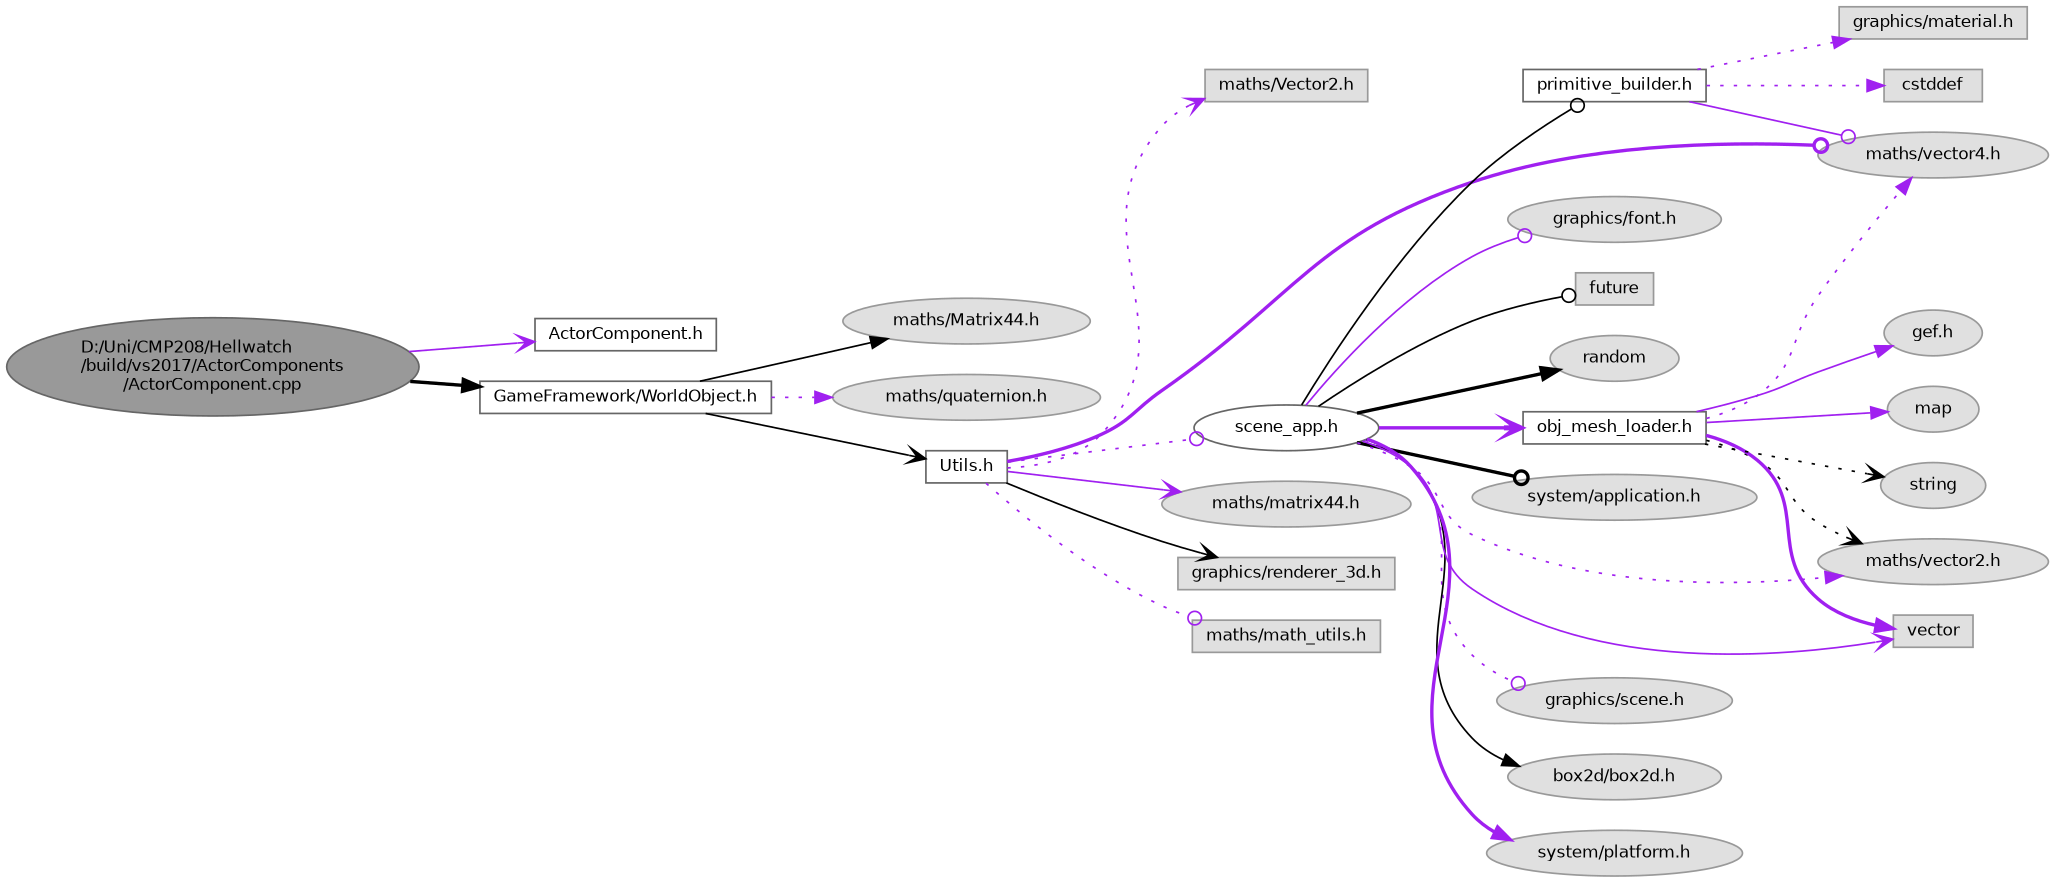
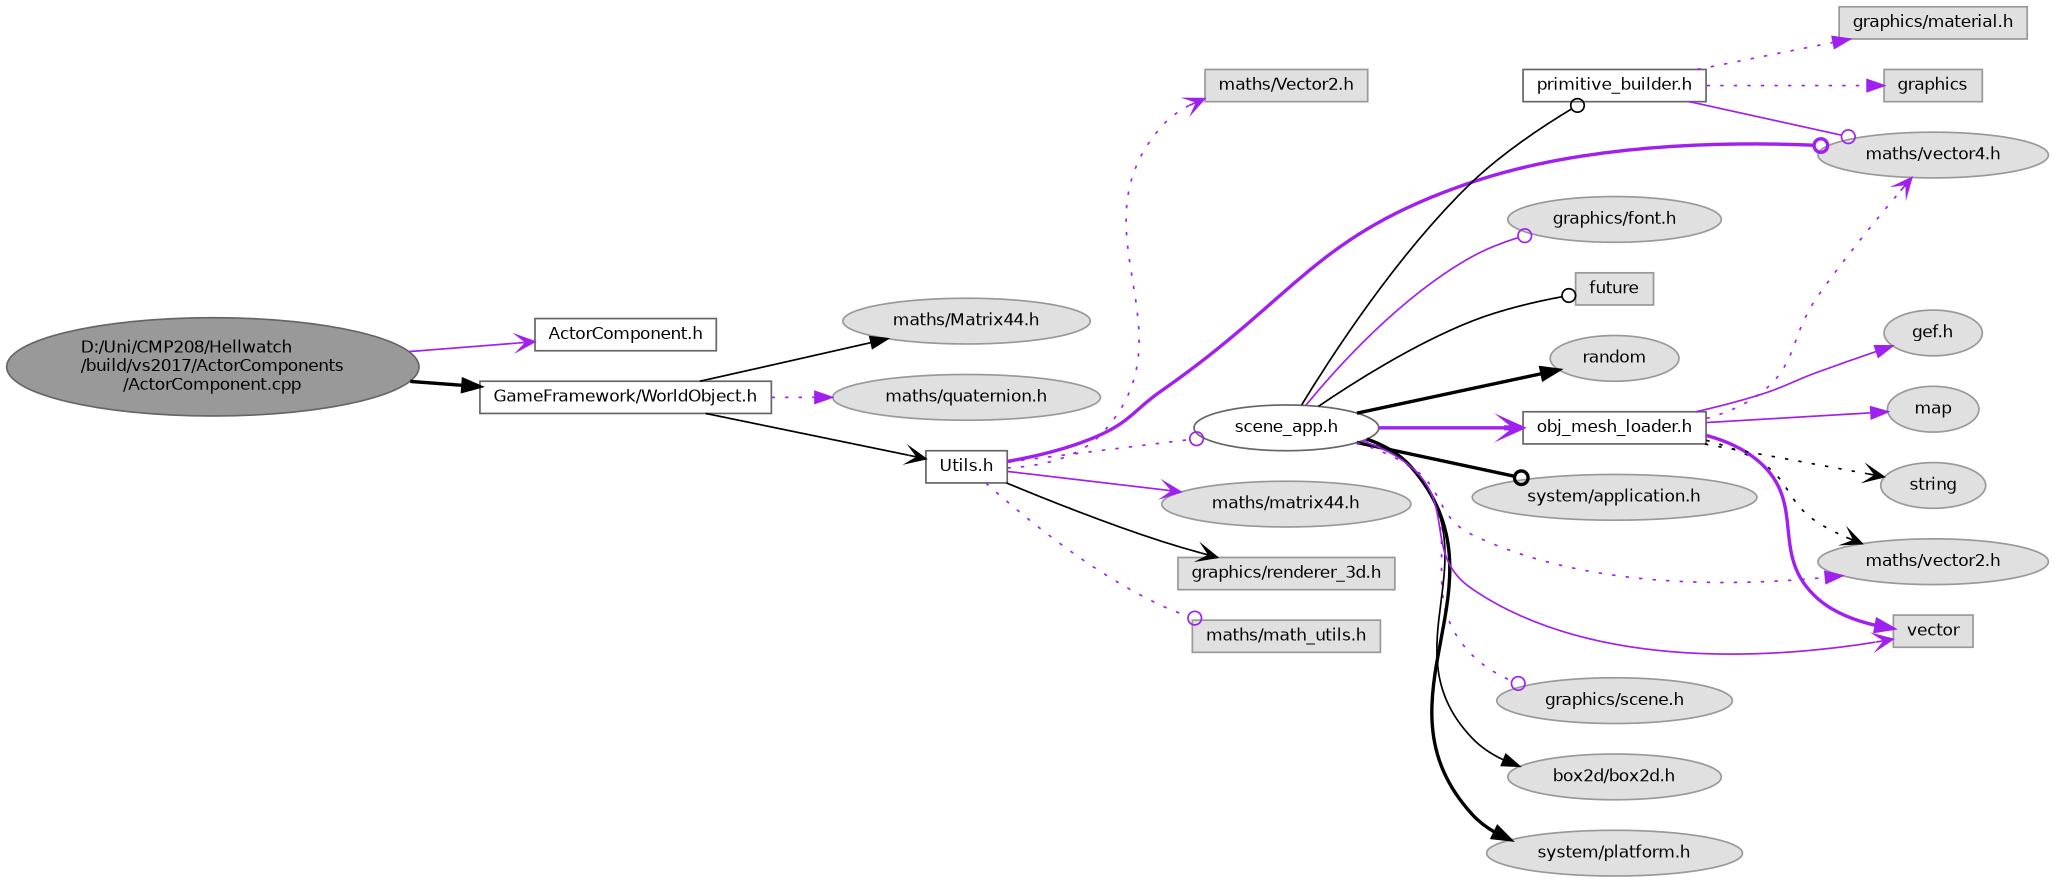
  digraph {
    rankdir=LR
    node [color=grey60 fillcolor="#E0E0E0" fontname=Helvetica fontsize=10 shape=ellipse style=filled]
    edge [arrowhead=normal color=purple fontname=Helvetica fontsize=10 labelfontname=Helvetica labelfontsize=10 style=solid]
    n1 [color=gray40 fillcolor=grey60 fontcolor=black height=0.2 label="D:/Uni/CMP208/Hellwatch\l/build/vs2017/ActorComponents\l/ActorComponent.cpp" width=0.4]
    n2 [color=grey40 fillcolor=white height=0.2 label="ActorComponent.h" shape=box width=0.4]
    n3 [color=grey40 fillcolor=white height=0.2 label="GameFramework/WorldObject.h" shape=box width=0.4]
    n4 [height=0.2 label="maths/Matrix44.h" width=0.4]
    n5 [height=0.2 label="maths/quaternion.h" width=0.4]
    n6 [color=grey40 fillcolor=white height=0.2 label="Utils.h" shape=box width=0.4]
    n7 [height=0.2 label="maths/Vector2.h" shape=box width=0.4]
    n8 [height=0.2 label="maths/vector4.h" width=0.4]
    n9 [height=0.2 label="maths/matrix44.h" width=0.4]
    n10 [height=0.2 label="graphics/renderer_3d.h" shape=box width=0.4]
    n11 [color=grey40 fillcolor=white height=0.2 label="scene_app.h" width=0.4]
    n12 [height=0.2 label="maths/math_utils.h" shape=box width=0.4]
    n13 [height=0.2 label="system/application.h" width=0.4]
    n14 [height=0.2 label="maths/vector2.h" width=0.4]
    n15 [color=grey40 fillcolor=white height=0.2 label="primitive_builder.h" shape=box width=0.4]
    n16 [height=0.2 label="graphics/scene.h" width=0.4]
    n17 [height=0.2 label="box2d/box2d.h" width=0.4]
    n18 [height=0.2 label="system/platform.h" width=0.4]
    n19 [color=grey40 fillcolor=white height=0.2 label="obj_mesh_loader.h" shape=box width=0.4]
    n20 [height=0.2 label=vector shape=box width=0.4]
    n21 [height=0.2 label="graphics/font.h" width=0.4]
    n22 [height=0.2 label=future shape=box width=0.4]
    n23 [height=0.2 label=random width=0.4]
    n24 [height=0.2 label="graphics/material.h" shape=box width=0.4]
-   n25 [height=0.2 label=cstddef shape=box width=0.4]
+   n25 [height=0.2 label=graphics shape=box width=0.4]
    n26 [height=0.2 label="gef.h" width=0.4]
    n27 [height=0.2 label=map width=0.4]
    n28 [height=0.2 label=string width=0.4]
    n1 -> n2 [arrowhead=vee]
    n1 -> n3 [color=black style=bold]
    n3 -> n4 [color=black]
    n3 -> n5 [style=dotted]
    n3 -> n6 [arrowhead=vee color=black]
    n6 -> n7 [arrowhead=vee style=dotted]
    n6 -> n8 [arrowhead=odot style=bold]
    n6 -> n9 [arrowhead=vee]
    n6 -> n10 [arrowhead=vee color=black]
    n6 -> n11 [arrowhead=odot style=dotted]
    n6 -> n12 [arrowhead=odot style=dotted]
    n11 -> n13 [arrowhead=odot color=black style=bold]
    n11 -> n14 [style=dotted]
    n11 -> n15 [arrowhead=odot color=black]
    n11 -> n16 [arrowhead=odot style=dotted]
    n11 -> n17 [color=black]
-   n11 -> n18 [style=bold]
+   n11 -> n18 [color=black style=bold]
    n11 -> n19 [arrowhead=vee style=bold]
    n11 -> n20 [arrowhead=vee]
    n11 -> n21 [arrowhead=odot]
    n11 -> n22 [arrowhead=odot color=black]
    n11 -> n23 [color=black style=bold]
    n15 -> n8 [arrowhead=odot]
    n15 -> n24 [style=dotted]
    n15 -> n25 [style=dotted]
-   n19 -> n8 [style=dotted]
+   n19 -> n8 [arrowhead=vee style=dotted]
    n19 -> n14 [arrowhead=vee color=black style=dotted]
    n19 -> n20 [style=bold]
    n19 -> n26
    n19 -> n27
    n19 -> n28 [arrowhead=vee color=black style=dotted]
  }
